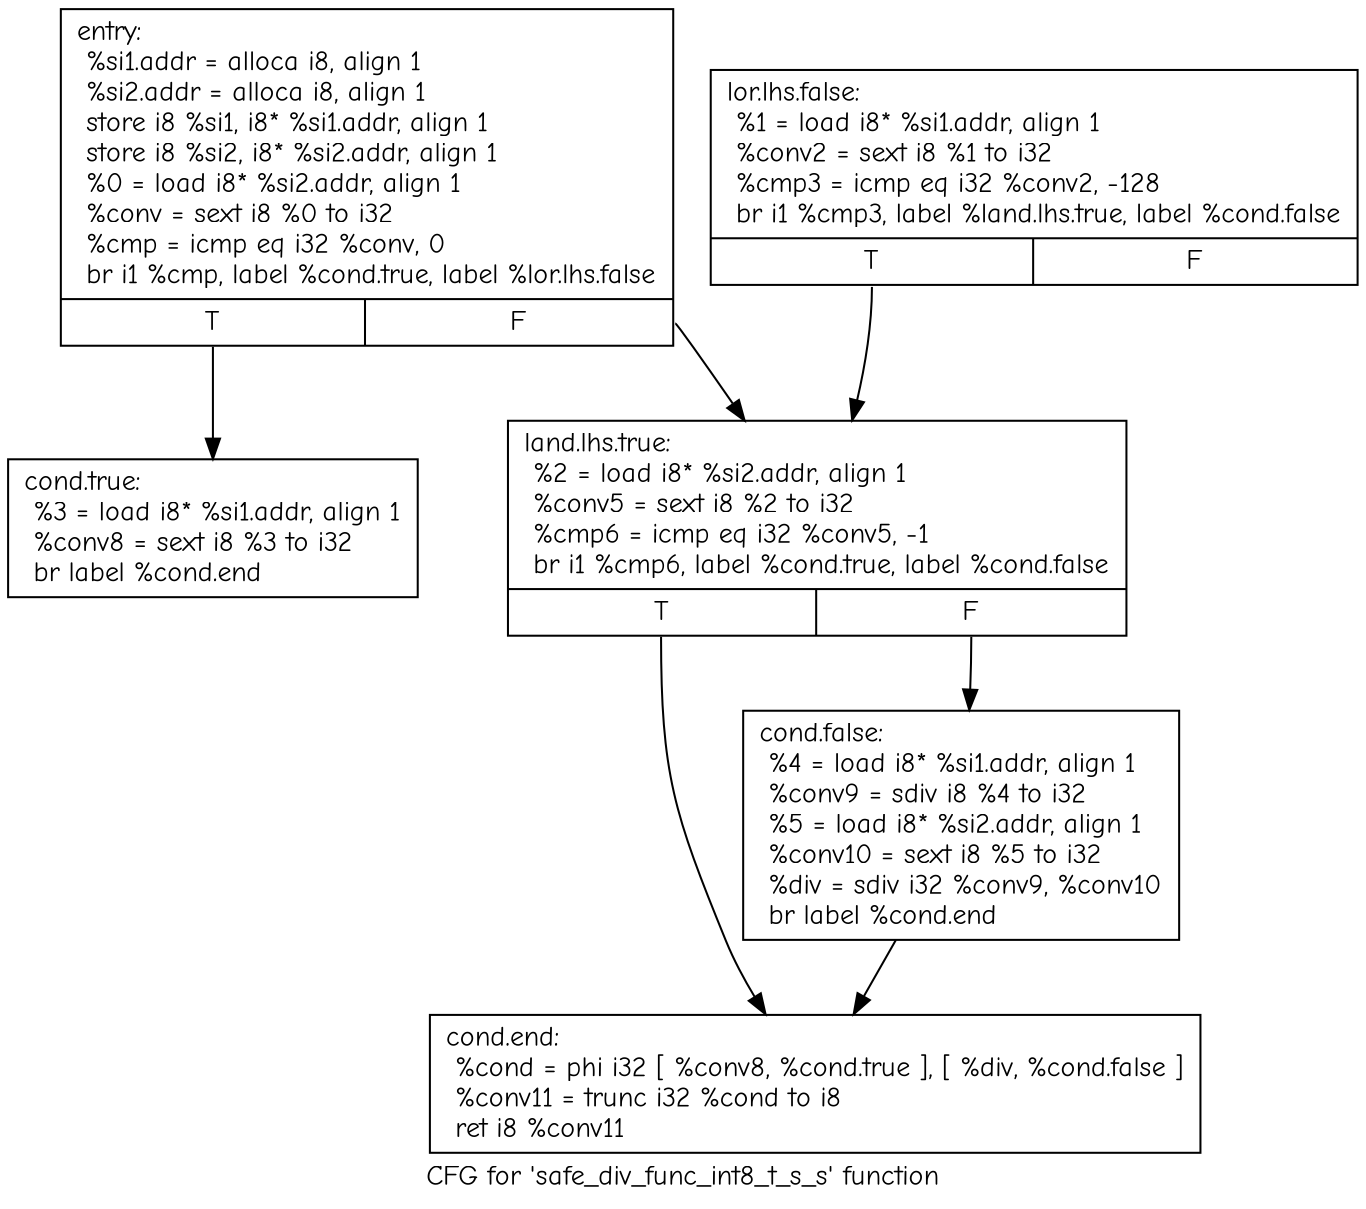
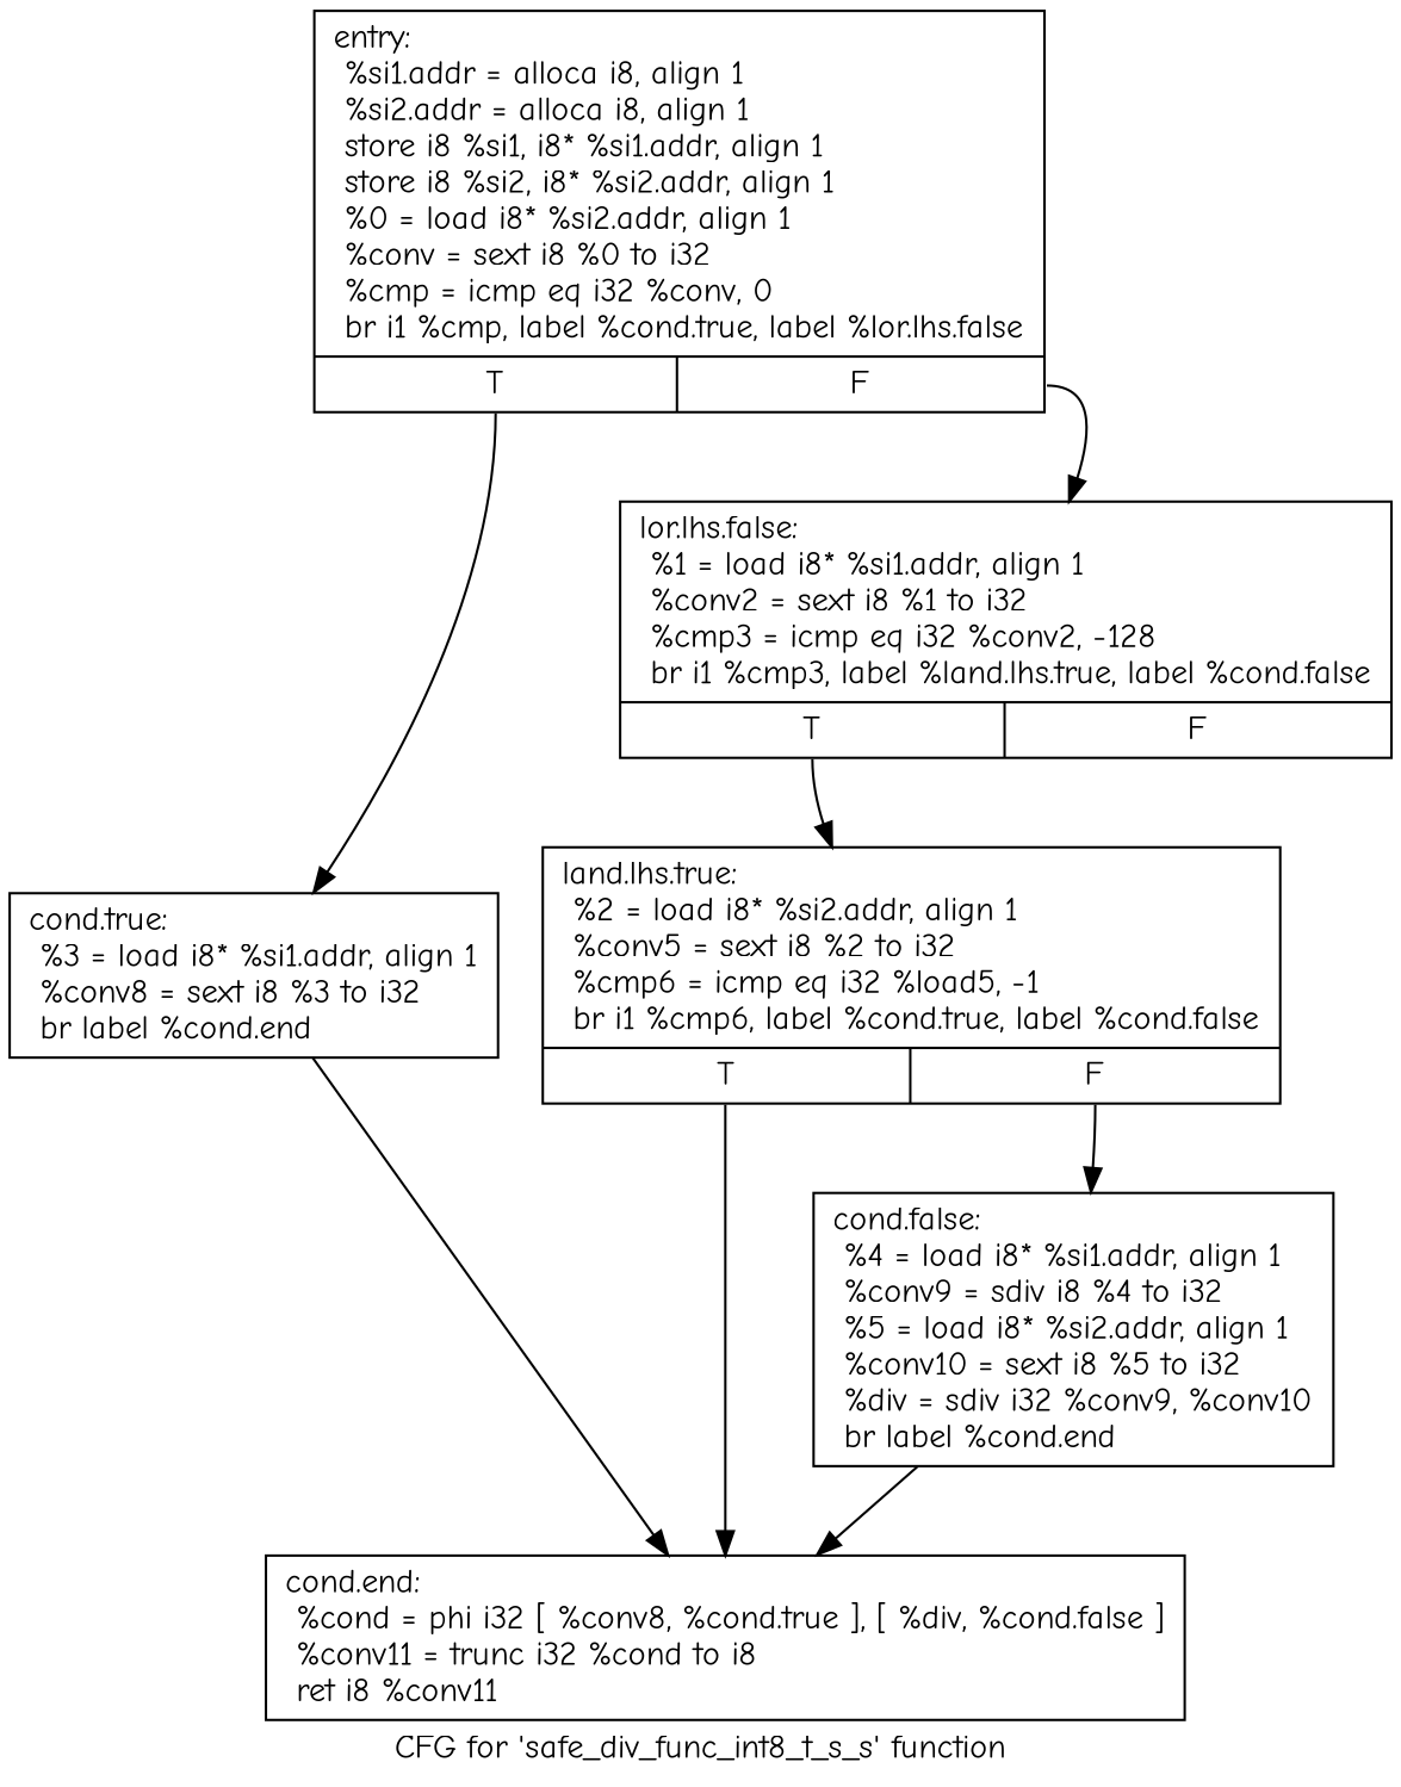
  digraph {
    fontname="Comic Neue"
    label="CFG for 'safe_div_func_int8_t_s_s' function"
    node [fontname="Comic Neue" shape=record]
    edge [fontname="Comic Neue" tailport=s0]
    n1 [label="{entry:\l  %si1.addr = alloca i8, align 1\l  %si2.addr = alloca i8, align 1\l  store i8 %si1, i8* %si1.addr, align 1\l  store i8 %si2, i8* %si2.addr, align 1\l  %0 = load i8* %si2.addr, align 1\l  %conv = sext i8 %0 to i32\l  %cmp = icmp eq i32 %conv, 0\l  br i1 %cmp, label %cond.true, label %lor.lhs.false\l|{<s0>T|<s1>F}}"]
    n2 [label="{cond.true:                                        \l  %3 = load i8* %si1.addr, align 1\l  %conv8 = sext i8 %3 to i32\l  br label %cond.end\l}"]
    n3 [label="{lor.lhs.false:                                    \l  %1 = load i8* %si1.addr, align 1\l  %conv2 = sext i8 %1 to i32\l  %cmp3 = icmp eq i32 %conv2, -128\l  br i1 %cmp3, label %land.lhs.true, label %cond.false\l|{<s0>T|<s1>F}}"]
    n4 [label="{cond.end:                                         \l  %cond = phi i32 [ %conv8, %cond.true ], [ %div, %cond.false ]\l  %conv11 = trunc i32 %cond to i8\l  ret i8 %conv11\l}"]
-   n5 [label="{land.lhs.true:                                    \l  %2 = load i8* %si2.addr, align 1\l  %conv5 = sext i8 %2 to i32\l  %cmp6 = icmp eq i32 %conv5, -1\l  br i1 %cmp6, label %cond.true, label %cond.false\l|{<s0>T|<s1>F}}"]
+   n5 [label="{land.lhs.true:                                    \l  %2 = load i8* %si2.addr, align 1\l  %conv5 = sext i8 %2 to i32\l  %cmp6 = icmp eq i32 %load5, -1\l  br i1 %cmp6, label %cond.true, label %cond.false\l|{<s0>T|<s1>F}}"]
    n6 [label="{cond.false:                                       \l  %4 = load i8* %si1.addr, align 1\l  %conv9 = sdiv i8 %4 to i32\l  %5 = load i8* %si2.addr, align 1\l  %conv10 = sext i8 %5 to i32\l  %div = sdiv i32 %conv9, %conv10\l  br label %cond.end\l}"]
    n1 -> n2
-   n1 -> n5 [tailport=s1]
+   n1 -> n3 [tailport=s1]
+   n2 -> n4
    n3 -> n5
    n5 -> n4
    n5 -> n6 [tailport=s1]
    n6 -> n4
  }
